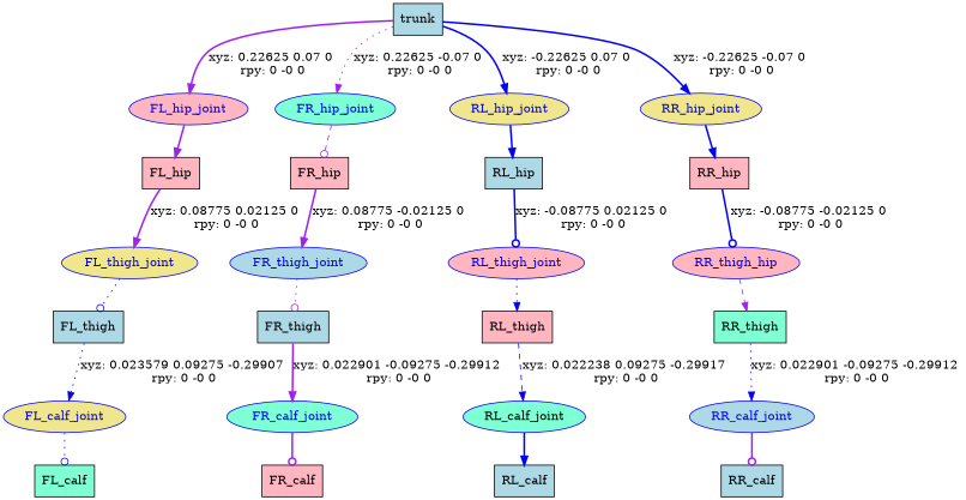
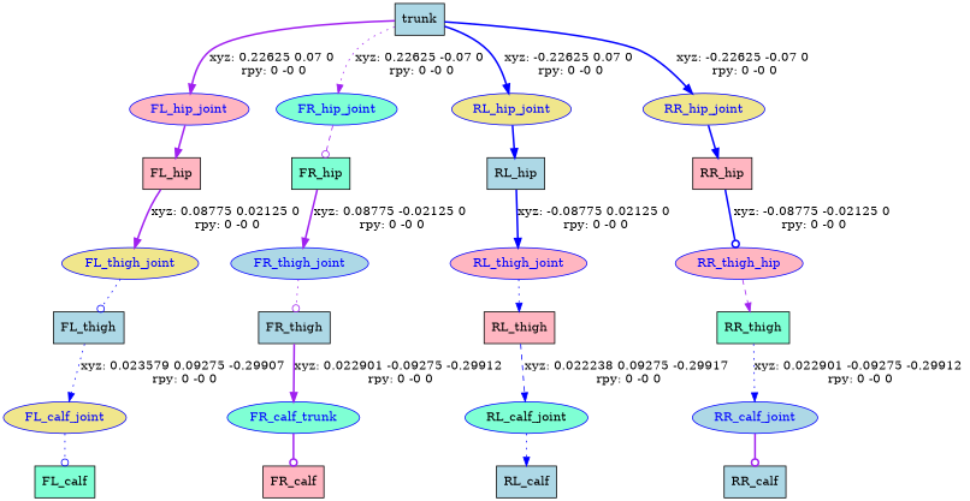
  digraph {
    node [fillcolor=lightblue shape=box style=filled]
    edge [arrowhead=normal color=blue style=bold]
    n1 [label=trunk]
    FL_hip_joint [color=blue fillcolor=lightpink fontcolor=blue shape=ellipse]
    FR_hip_joint [color=blue fillcolor=aquamarine fontcolor=blue shape=ellipse]
    RL_hip_joint [color=blue fillcolor=khaki fontcolor=blue shape=ellipse]
    RR_hip_joint [color=blue fillcolor=khaki fontcolor=blue shape=ellipse]
    n6 [fillcolor=lightpink label=FL_hip]
-   n7 [fillcolor=lightpink label=FR_hip]
+   n7 [fillcolor=aquamarine label=FR_hip]
    n8 [label=RL_hip]
    n9 [fillcolor=lightpink label=RR_hip]
    FL_thigh_joint [color=blue fillcolor=khaki fontcolor=blue shape=ellipse]
    n11 [label=FL_thigh]
    FL_calf_joint [color=blue fillcolor=khaki fontcolor=blue shape=ellipse]
    n13 [fillcolor=aquamarine label=FL_calf]
    FR_thigh_joint [color=blue fontcolor=blue shape=ellipse]
    n15 [label=FR_thigh]
-   FR_calf_joint [color=blue fillcolor=aquamarine fontcolor=blue shape=ellipse]
+   FR_calf_joint [color=blue fillcolor=aquamarine fontcolor=blue shape=ellipse label=FR_calf_trunk]
    n17 [fillcolor=lightpink label=FR_calf]
    RL_thigh_joint [color=blue fillcolor=lightpink fontcolor=blue shape=ellipse]
    n19 [fillcolor=lightpink label=RL_thigh]
    RL_calf_joint [color=blue fillcolor=aquamarine fontcolor=black shape=ellipse]
    n21 [label=RL_calf]
    n22 [color=blue fillcolor=lightpink fontcolor=blue label=RR_thigh_hip shape=ellipse]
    n23 [fillcolor=aquamarine label=RR_thigh]
    RR_calf_joint [color=blue fontcolor=blue shape=ellipse]
    n25 [label=RR_calf]
    n1 -> FL_hip_joint [color=purple label="xyz: 0.22625 0.07 0 \nrpy: 0 -0 0"]
    n1 -> FR_hip_joint [color=purple label="xyz: 0.22625 -0.07 0 \nrpy: 0 -0 0" style=dotted]
    n1 -> RL_hip_joint [label="xyz: -0.22625 0.07 0 \nrpy: 0 -0 0"]
    n1 -> RR_hip_joint [label="xyz: -0.22625 -0.07 0 \nrpy: 0 -0 0"]
    FL_hip_joint -> n6 [color=purple]
    FR_hip_joint -> n7 [arrowhead=odot color=purple style=dashed]
    RL_hip_joint -> n8
    RR_hip_joint -> n9
    n6 -> FL_thigh_joint [color=purple label="xyz: 0.08775 0.02125 0 \nrpy: 0 -0 0"]
    n7 -> FR_thigh_joint [color=purple label="xyz: 0.08775 -0.02125 0 \nrpy: 0 -0 0"]
-   n8 -> RL_thigh_joint [arrowhead=odot label="xyz: -0.08775 0.02125 0 \nrpy: 0 -0 0"]
+   n8 -> RL_thigh_joint [label="xyz: -0.08775 0.02125 0 \nrpy: 0 -0 0"]
    n9 -> n22 [arrowhead=odot label="xyz: -0.08775 -0.02125 0 \nrpy: 0 -0 0"]
    FL_thigh_joint -> n11 [arrowhead=odot style=dotted]
    n11 -> FL_calf_joint [label="xyz: 0.023579 0.09275 -0.29907 \nrpy: 0 -0 0" style=dotted]
    FL_calf_joint -> n13 [arrowhead=odot style=dotted]
    FR_thigh_joint -> n15 [arrowhead=odot color=purple style=dotted]
    n15 -> FR_calf_joint [color=purple label="xyz: 0.022901 -0.09275 -0.29912 \nrpy: 0 -0 0"]
    FR_calf_joint -> n17 [arrowhead=odot color=purple]
    RL_thigh_joint -> n19 [style=dotted]
    n19 -> RL_calf_joint [label="xyz: 0.022238 0.09275 -0.29917 \nrpy: 0 -0 0" style=dashed]
-   RL_calf_joint -> n21
+   RL_calf_joint -> n21 [style=dotted]
    n22 -> n23 [color=purple style=dashed]
    n23 -> RR_calf_joint [label="xyz: 0.022901 -0.09275 -0.29912 \nrpy: 0 -0 0" style=dotted]
    RR_calf_joint -> n25 [arrowhead=odot color=purple]
  }
